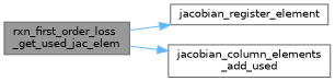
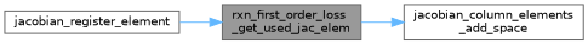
  digraph {
    rankdir=LR
    node [color=grey40 fillcolor=white fontname=Helvetica fontsize=10 shape=box style=filled]
    edge [color=steelblue1 fontname=Helvetica fontsize=10 labelfontname=Helvetica labelfontsize=10 style=solid]
    n1 [color=gray40 fillcolor=grey60 fontcolor=black height=0.2 label="rxn_first_order_loss\l_get_used_jac_elem" width=0.4]
    n2 [height=0.2 label=jacobian_register_element width=0.4]
-   n3 [height=0.2 label="jacobian_column_elements\l_add_used" width=0.4]
-   n1 -> n2
+   n3 [height=0.2 label="jacobian_column_elements\l_add_space" width=0.4]
+   n2 -> n1
    n1 -> n3
  }
